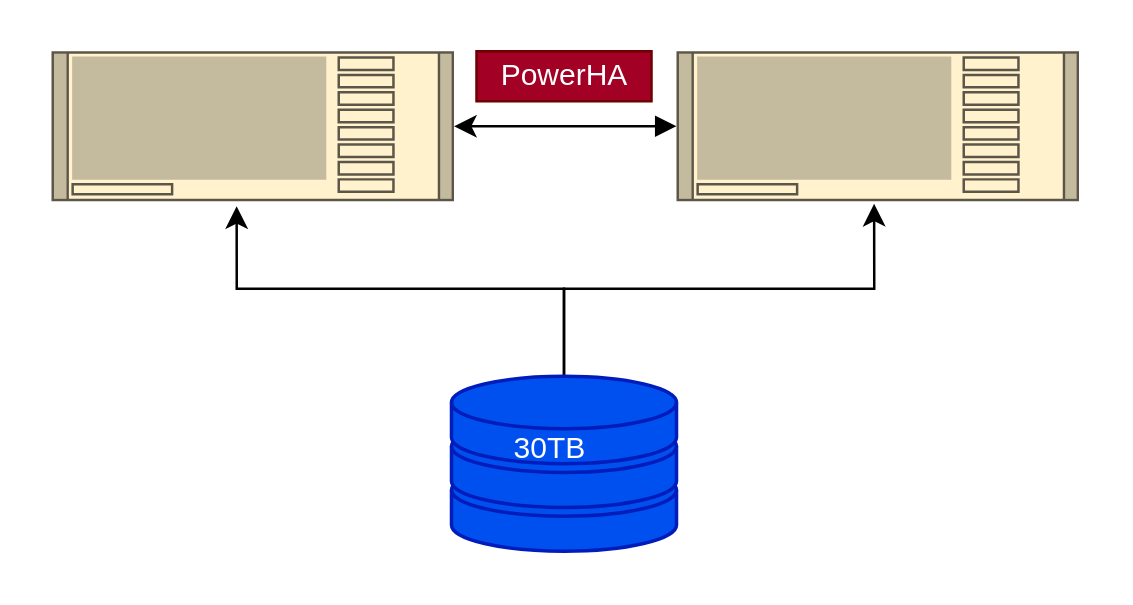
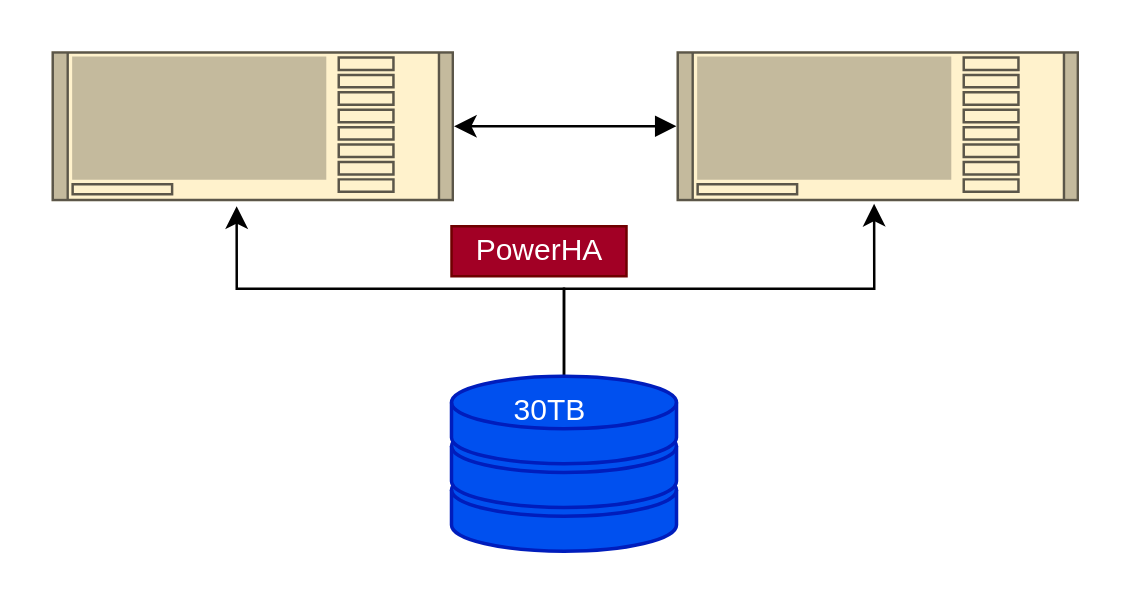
  <mxCell id="0" />
  <mxCell id="1" parent="0" />
  <mxCell id="2" value="" style="shape=mxgraph.rack.ibm.ibm_x3850_x5;html=1;labelPosition=right;align=left;spacingLeft=15;dashed=0;shadow=0;fillColor=#fff2cc;strokeColor=#d6b656;" parent="1" vertex="1"><mxGeometry x="20" y="20" width="161" height="60" as="geometry" /></mxCell>
  <mxCell id="3" style="edgeStyle=orthogonalEdgeStyle;rounded=0;orthogonalLoop=1;jettySize=auto;html=1;fontColor=#FFFFFF;startArrow=block;startFill=1;" edge="1" parent="1" source="4" target="2"><mxGeometry relative="1" as="geometry"><mxPoint x="182" y="50" as="targetPoint" /></mxGeometry></mxCell>
  <mxCell id="4" value="" style="shape=mxgraph.rack.ibm.ibm_x3850_x5;html=1;labelPosition=right;align=left;spacingLeft=15;dashed=0;shadow=0;fillColor=#fff2cc;strokeColor=#d6b656;" parent="1" vertex="1"><mxGeometry x="270" y="20" width="161" height="60" as="geometry" /></mxCell>
  <mxCell id="5" style="edgeStyle=orthogonalEdgeStyle;rounded=0;orthogonalLoop=1;jettySize=auto;html=1;entryX=0.46;entryY=1.033;entryDx=0;entryDy=0;entryPerimeter=0;" parent="1" source="7" target="2" edge="1"><mxGeometry relative="1" as="geometry"><mxPoint x="90" y="90" as="targetPoint" /></mxGeometry></mxCell>
  <mxCell id="6" style="edgeStyle=orthogonalEdgeStyle;rounded=0;orthogonalLoop=1;jettySize=auto;html=1;entryX=0.491;entryY=1.017;entryDx=0;entryDy=0;entryPerimeter=0;" parent="1" source="7" target="4" edge="1"><mxGeometry relative="1" as="geometry" /></mxCell>
  <mxCell id="7" value="" style="fontColor=#ffffff;verticalAlign=top;verticalLabelPosition=bottom;labelPosition=center;align=center;html=1;outlineConnect=0;fillColor=#0050ef;strokeColor=#001DBC;gradientDirection=north;strokeWidth=2;shape=mxgraph.networks.storage;" parent="1" vertex="1"><mxGeometry x="180" y="150" width="90" height="70" as="geometry" /></mxCell>
- <mxCell id="8" value="30TB" style="text;html=1;align=right;verticalAlign=top;resizable=0;points=[];autosize=1;fontColor=#FFFFFF;" parent="1" vertex="1"><mxGeometry x="195" y="165" width="40" height="20" as="geometry" /></mxCell>
- <mxCell id="9" value="PowerHA" style="text;html=1;align=center;verticalAlign=middle;resizable=0;points=[];autosize=1;fontColor=#ffffff;fillColor=#a20025;strokeColor=#6F0000;" vertex="1" parent="1"><mxGeometry x="190" y="20" width="70" height="20" as="geometry" /></mxCell>
+ <mxCell id="8" value="30TB" style="text;html=1;align=right;verticalAlign=top;resizable=0;points=[];autosize=1;fontColor=#FFFFFF;" parent="1" vertex="1"><mxGeometry x="195" y="150" width="40" height="20" as="geometry" /></mxCell>
+ <mxCell id="9" value="PowerHA" style="text;html=1;align=center;verticalAlign=middle;resizable=0;points=[];autosize=1;fontColor=#ffffff;fillColor=#a20025;strokeColor=#6F0000;" vertex="1" parent="1"><mxGeometry x="180" y="90" width="70" height="20" as="geometry" /></mxCell>
